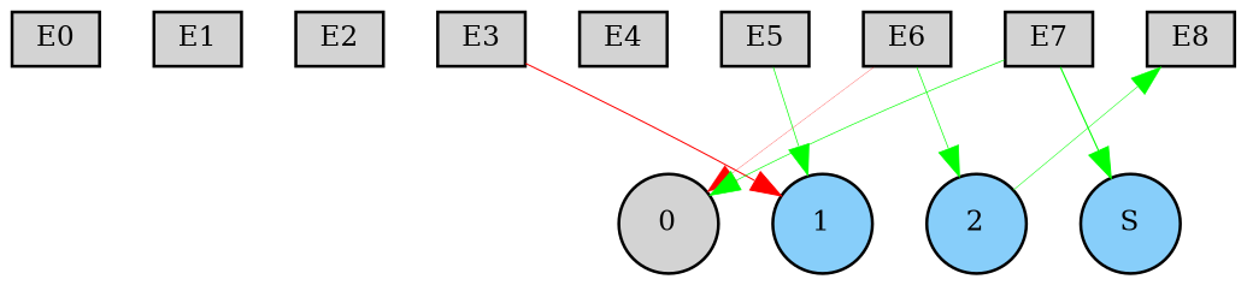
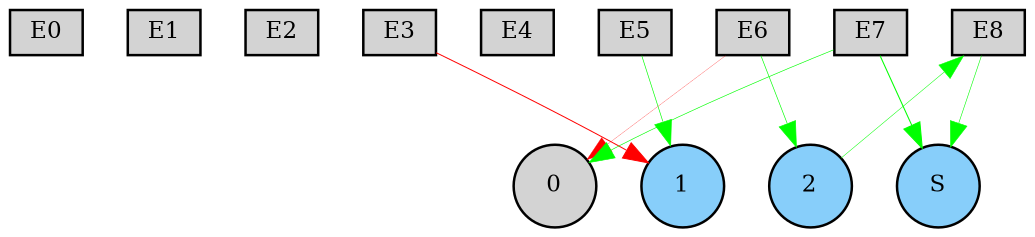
  digraph {
    node [fillcolor=lightgray fontsize=9 shape=box style=filled]
    edge [style=invis]
    E0 [height=0.2 width=0.2]
    E1 [height=0.2 width=0.2]
    E2 [height=0.2 width=0.2]
    E3 [height=0.2 width=0.2]
    E4 [height=0.2 width=0.2]
    E5 [height=0.2 width=0.2]
    E6 [height=0.2 width=0.2]
    E7 [height=0.2 width=0.2]
    E8 [height=0.2 width=0.2]
    0 [height=0.2 shape=circle width=0.2]
    1 [fillcolor=lightskyblue height=0.2 shape=circle width=0.2]
    2 [fillcolor=lightskyblue height=0.2 shape=circle width=0.2]
    S [fillcolor=lightskyblue height=0.2 shape=circle width=0.2]
    subgraph sub_1 {
      rank=source
      E0
      E1
      E2
      E3
      E4
      E5
      E6
      E7
      E8
    }
    subgraph sub_2 {
      rank=sink
      0
      1
      2
      S
    }
    E0 -> E1
    E1 -> E2
    E2 -> E3
    E3 -> E4
    E3 -> 1 [color=red penwidth=0.3945657240624335 style=solid]
    E4 -> E5
    E5 -> E6
    E5 -> 1 [color=green penwidth=0.26358967282192214 style=solid]
    E6 -> E7
    E6 -> 0 [color=red penwidth=0.10068002389021319 style=solid]
    E6 -> 2 [color=green penwidth=0.26196095419234033 style=solid]
    E7 -> E8
    E7 -> 0 [color=green penwidth=0.25250051872463364 style=solid]
    E7 -> S [color=green penwidth=0.41883469358170156 style=solid]
+   E8 -> S [color=green penwidth=0.23201384805456488 style=solid]
    0 -> 1
    1 -> 2
    2 -> E8 [color=green penwidth=0.20038679466553233 style=solid]
    2 -> S
  }
